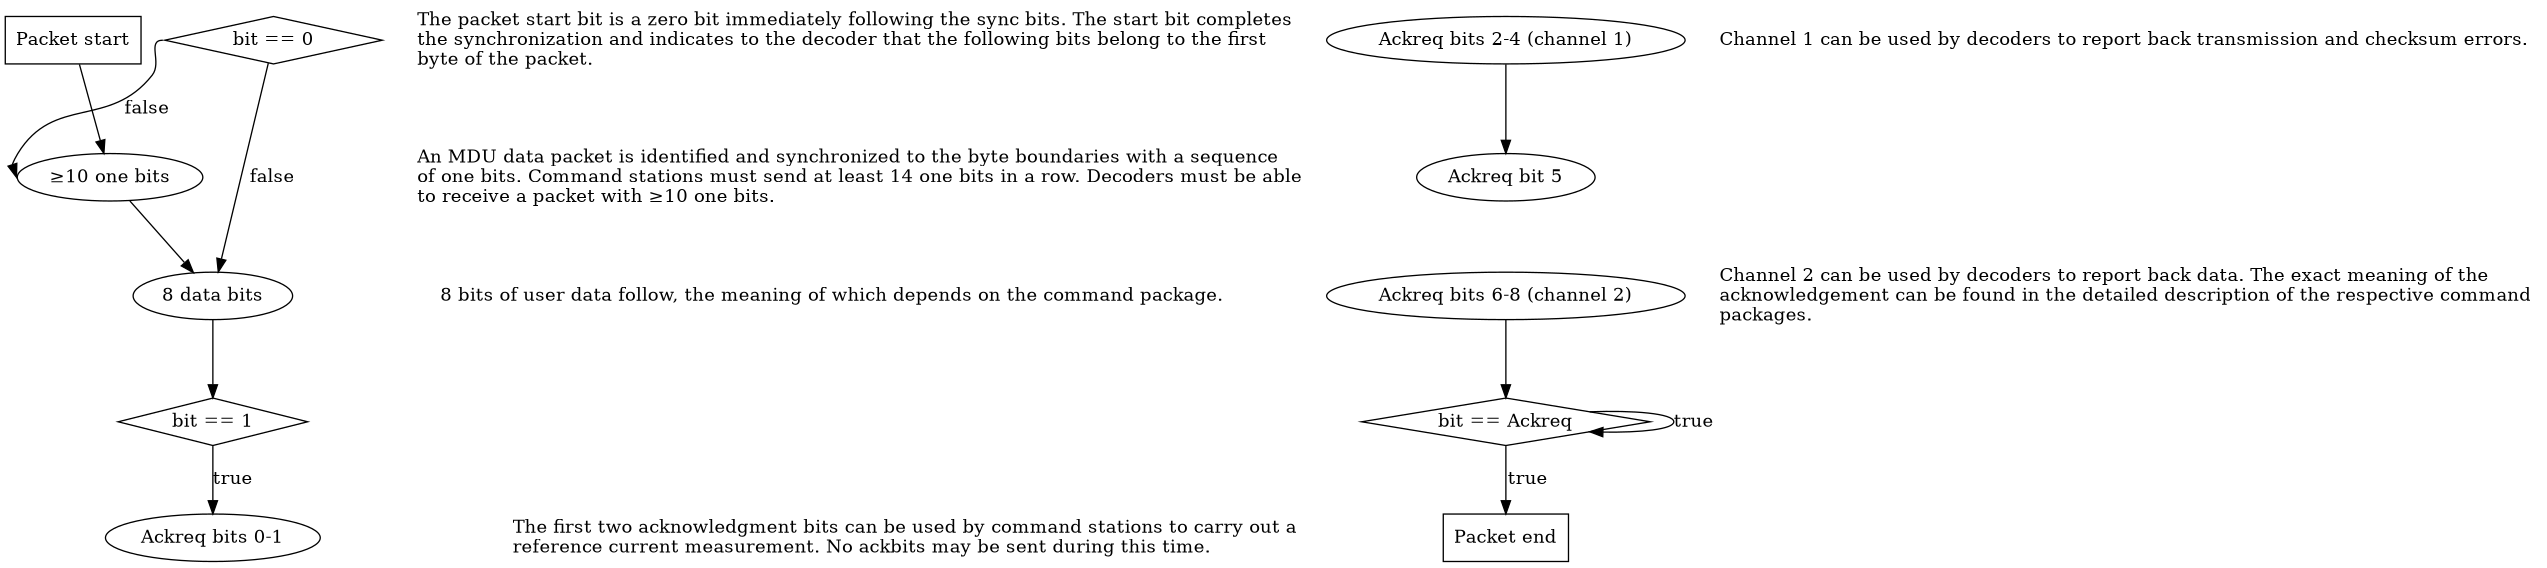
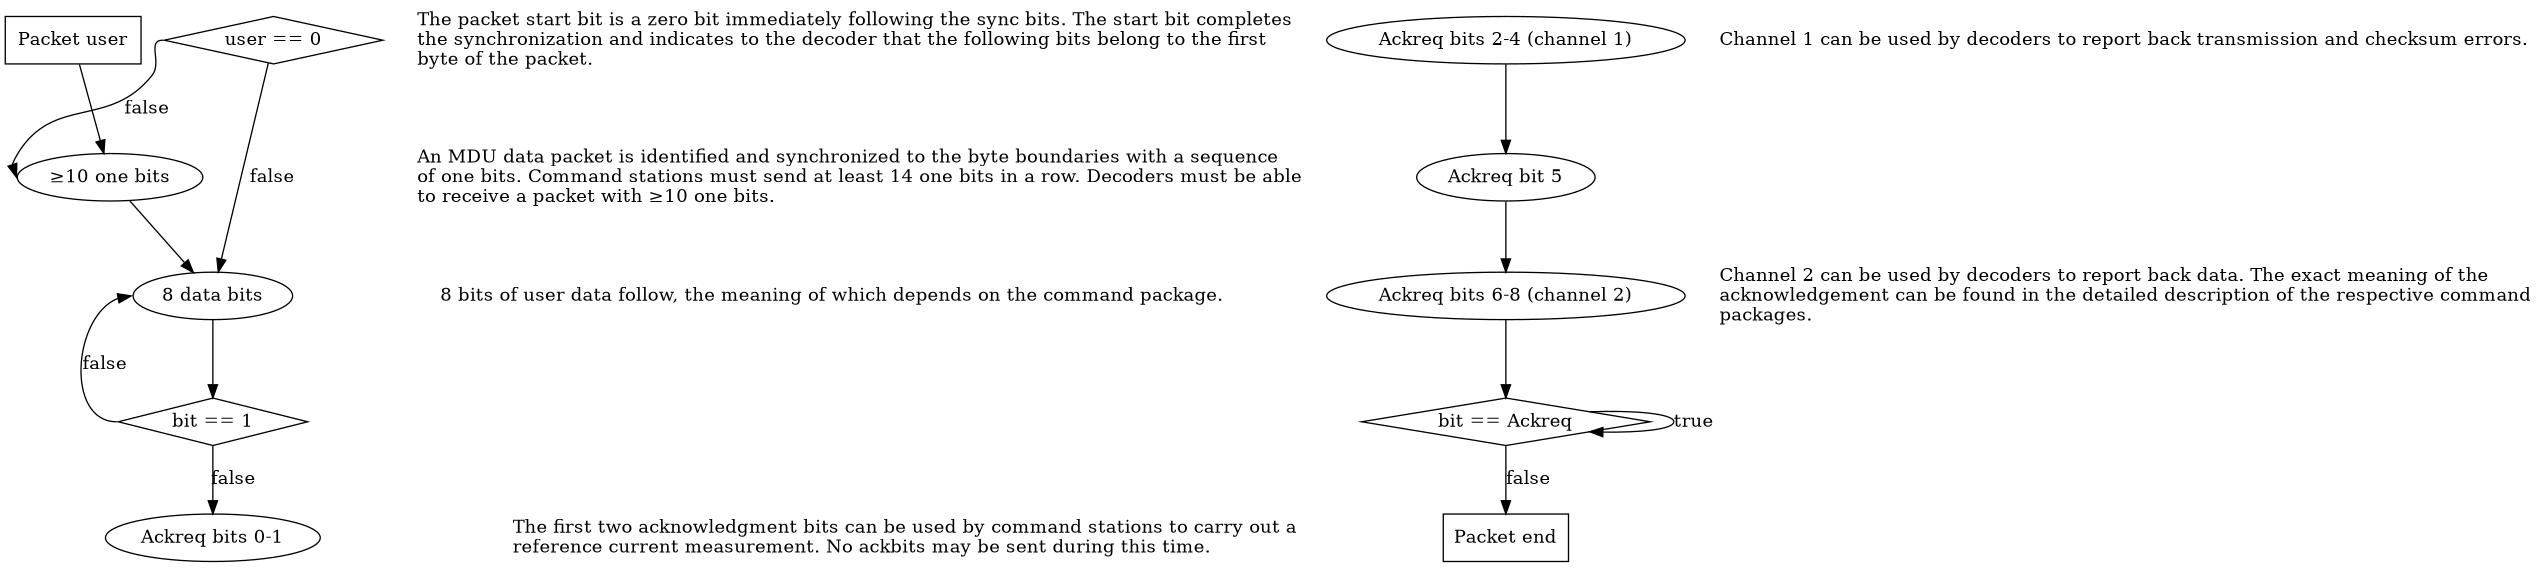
  digraph {
    n1 [label="≥10 one bits"]
    n2 [label="An MDU data packet is identified and synchronized to the byte boundaries with a sequence\lof one bits. Command stations must send at least 14 one bits in a row. Decoders must be able\lto receive a packet with ≥10 one bits.\l" shape=none]
-   n3 [label="bit == 0" shape=diamond]
+   n3 [label="user == 0" shape=diamond]
    n4 [label="The packet start bit is a zero bit immediately following the sync bits. The start bit completes\lthe synchronization and indicates to the decoder that the following bits belong to the first\lbyte of the packet.\l" shape=none]
    n5 [label="8 data bits"]
    n6 [label="8 bits of user data follow, the meaning of which depends on the command package.\l" shape=none]
    n7 [label="Ackreq bits 0-1"]
    n8 [label="The first two acknowledgment bits can be used by command stations to carry out a\lreference current measurement. No ackbits may be sent during this time.\l" shape=none]
    n9 [label="Ackreq bits 2-4 (channel 1)"]
    n10 [label="Channel 1 can be used by decoders to report back transmission and checksum errors.\l" shape=none]
    n11 [label="Ackreq bits 6-8 (channel 2)"]
    n12 [label="Channel 2 can be used by decoders to report back data. The exact meaning of the\lacknowledgement can be found in the detailed description of the respective command\lpackages.\l" shape=none]
    n13 [label="bit == 1" shape=diamond]
    n14 [label="Ackreq bit 5"]
    n15 [label="bit == Ackreq" shape=diamond]
-   n16 [label="Packet start" shape=rect]
+   n16 [label="Packet user" shape=rect]
    n17 [label="Packet end" shape=rect]
    subgraph sub_1 {
      rank=same
      n1
      n2
    }
    subgraph sub_2 {
      rank=same
      n3
      n4
    }
    subgraph sub_3 {
      rank=same
      n5
      n6
    }
    subgraph sub_4 {
      rank=same
      n7
      n8
    }
    subgraph sub_5 {
      rank=same
      n9
      n10
    }
    subgraph sub_6 {
      rank=same
      n11
      n12
    }
    n1 -> n5
    n3 -> n1 [headport=w label=false tailport=w weight=0]
    n3 -> n5 [label=false]
    n5 -> n13
    n9 -> n14
    n11 -> n15
-   n13 -> n7 [label=true]
+   n13 -> n5 [headport=w label=false tailport=w weight=0]
+   n13 -> n7 [label=false]
+   n14 -> n11
    n15 -> n15 [label=true]
-   n15 -> n17 [label=true]
+   n15 -> n17 [label=false]
    n16 -> n1
  }
